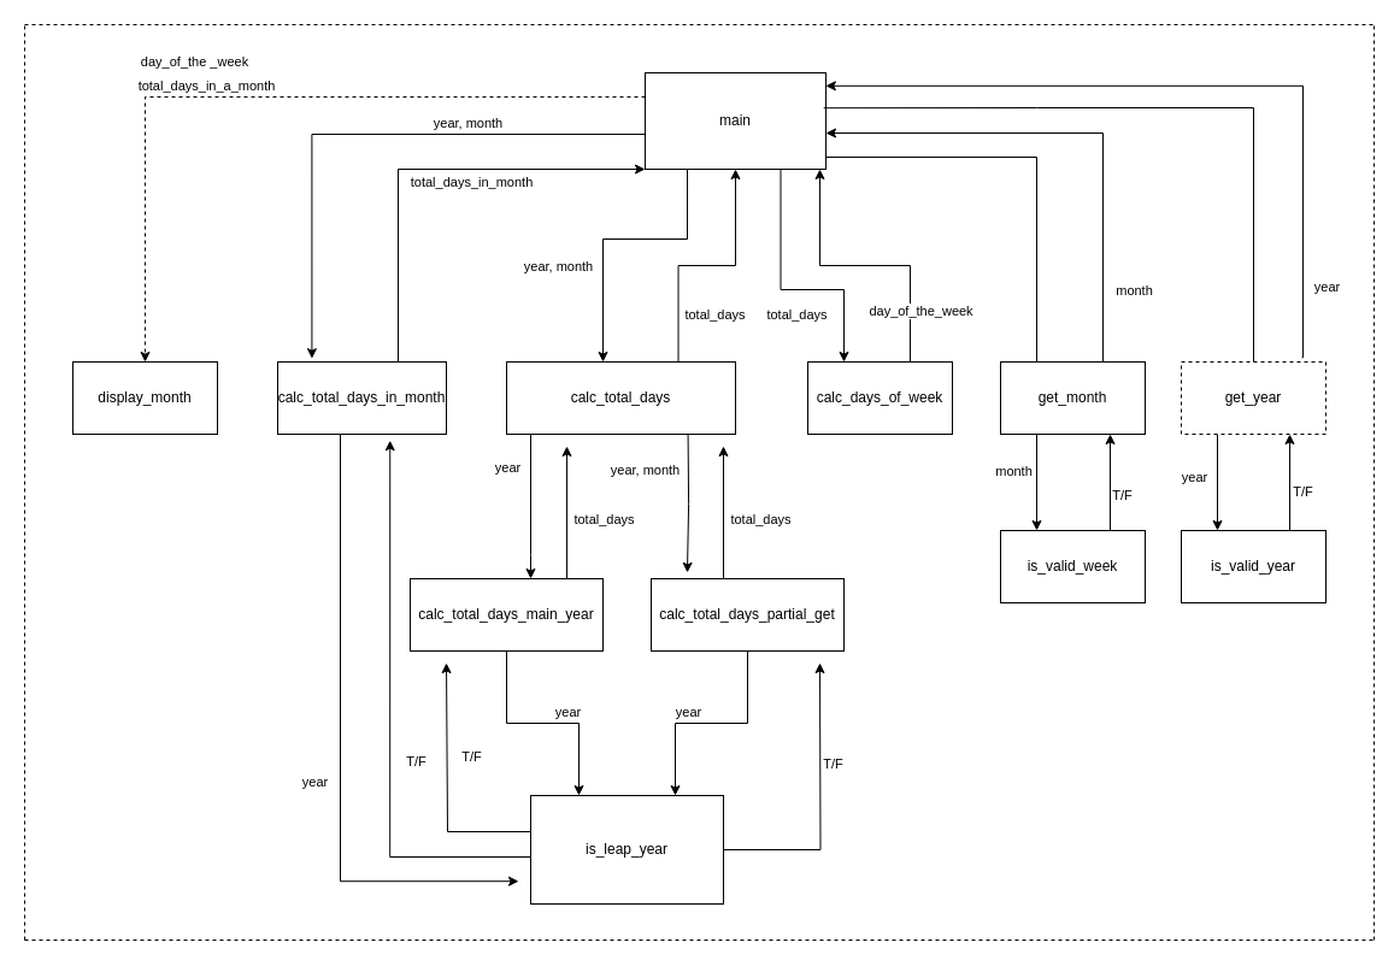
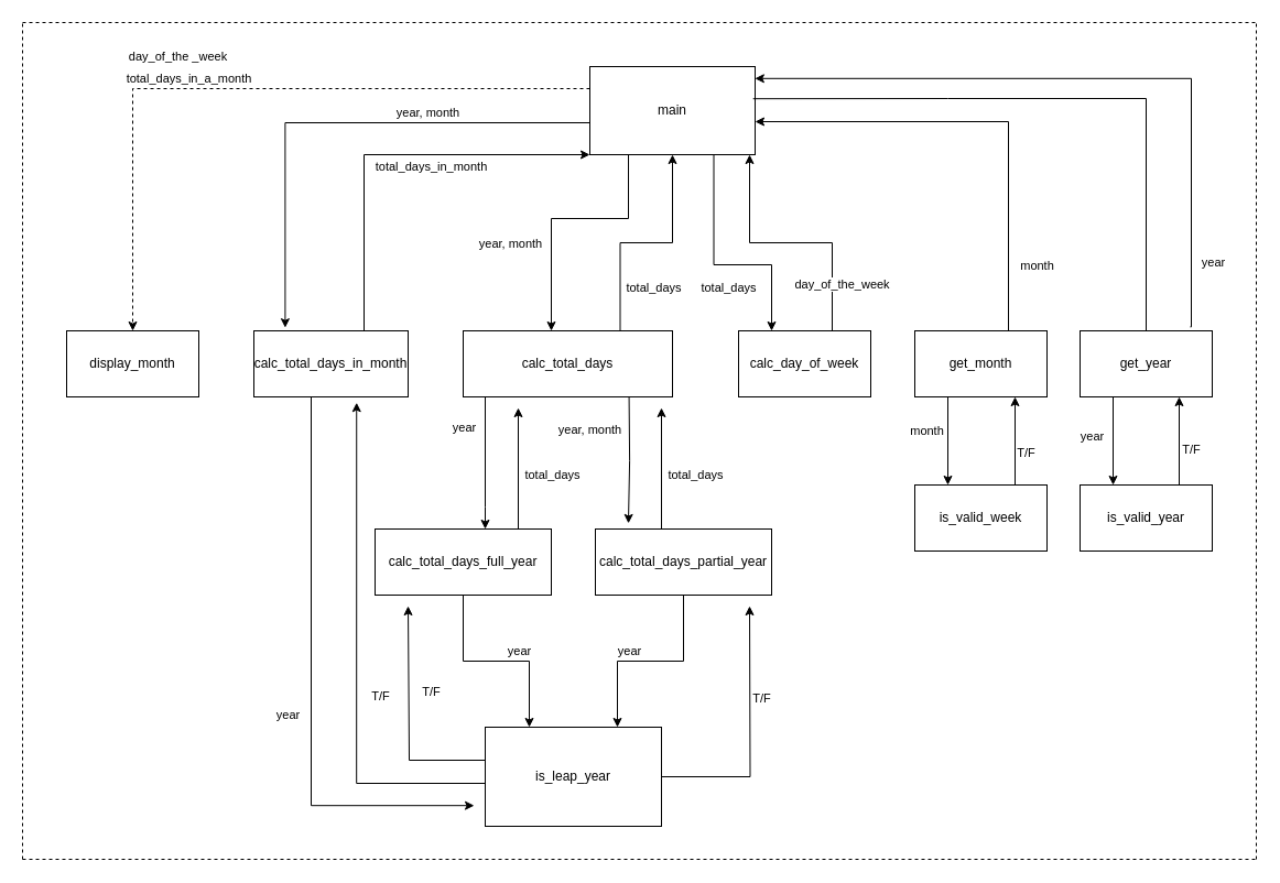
  <mxCell id="0" />
  <mxCell id="1" parent="0" />
  <mxCell id="2" value="" style="edgeStyle=orthogonalEdgeStyle;rounded=0;orthogonalLoop=1;jettySize=auto;html=1;" edge="1" parent="1" source="8" target="27"><mxGeometry relative="1" as="geometry"><Array as="points"><mxPoint x="440" y="460" /><mxPoint x="440" y="460" /></Array></mxGeometry></mxCell>
  <mxCell id="3" value="year" style="edgeLabel;html=1;align=center;verticalAlign=middle;resizable=0;points=[];" vertex="1" connectable="0" parent="2"><mxGeometry x="-0.55" y="2" relative="1" as="geometry"><mxPoint x="-22" as="offset" /></mxGeometry></mxCell>
  <mxCell id="4" style="edgeStyle=orthogonalEdgeStyle;rounded=0;orthogonalLoop=1;jettySize=auto;html=1;exitX=0.75;exitY=0;exitDx=0;exitDy=0;entryX=0.5;entryY=1;entryDx=0;entryDy=0;" edge="1" parent="1" source="8" target="18"><mxGeometry relative="1" as="geometry" /></mxCell>
  <mxCell id="5" value="total_days" style="edgeLabel;html=1;align=center;verticalAlign=middle;resizable=0;points=[];" vertex="1" connectable="0" parent="4"><mxGeometry x="-0.696" y="-1" relative="1" as="geometry"><mxPoint x="29" y="-8" as="offset" /></mxGeometry></mxCell>
  <mxCell id="6" style="edgeStyle=orthogonalEdgeStyle;rounded=0;orthogonalLoop=1;jettySize=auto;html=1;exitX=0.75;exitY=1;exitDx=0;exitDy=0;entryX=0.137;entryY=-0.085;entryDx=0;entryDy=0;entryPerimeter=0;" edge="1" parent="1"><mxGeometry relative="1" as="geometry"><mxPoint x="570.58" y="360" as="sourcePoint" /><mxPoint x="570" y="474.9" as="targetPoint" /></mxGeometry></mxCell>
  <mxCell id="7" value="year, month" style="edgeLabel;html=1;align=center;verticalAlign=middle;resizable=0;points=[];" vertex="1" connectable="0" parent="6"><mxGeometry x="-0.22" y="2" relative="1" as="geometry"><mxPoint x="-38" y="-15" as="offset" /></mxGeometry></mxCell>
  <mxCell id="8" value="calc_total_days" style="rounded=0;whiteSpace=wrap;html=1;" vertex="1" parent="1"><mxGeometry x="420" y="300" width="190" height="60" as="geometry" /></mxCell>
  <mxCell id="9" value="" style="edgeStyle=orthogonalEdgeStyle;rounded=0;orthogonalLoop=1;jettySize=auto;html=1;exitX=0.193;exitY=1.025;exitDx=0;exitDy=0;exitPerimeter=0;" edge="1" parent="1"><mxGeometry relative="1" as="geometry"><mxPoint x="570.02" y="140" as="sourcePoint" /><mxPoint x="500" y="300" as="targetPoint" /><Array as="points"><mxPoint x="570" y="198" /><mxPoint x="500" y="198" /><mxPoint x="500" y="298" /></Array></mxGeometry></mxCell>
  <mxCell id="10" value="year, month" style="edgeLabel;html=1;align=center;verticalAlign=middle;resizable=0;points=[];" vertex="1" connectable="0" parent="9"><mxGeometry x="0.069" y="3" relative="1" as="geometry"><mxPoint x="-43" y="19" as="offset" /></mxGeometry></mxCell>
  <mxCell id="11" value="" style="edgeStyle=orthogonalEdgeStyle;rounded=0;orthogonalLoop=1;jettySize=auto;html=1;dashed=1;" edge="1" parent="1" source="18" target="22"><mxGeometry relative="1" as="geometry"><Array as="points"><mxPoint x="120" y="80" /></Array></mxGeometry></mxCell>
  <mxCell id="12" value="total_days_in_a_month" style="edgeLabel;html=1;align=center;verticalAlign=middle;resizable=0;points=[];" vertex="1" connectable="0" parent="11"><mxGeometry x="0.048" y="3" relative="1" as="geometry"><mxPoint x="-32" y="-13" as="offset" /></mxGeometry></mxCell>
  <mxCell id="13" value="day_of_the _week" style="edgeLabel;html=1;align=center;verticalAlign=middle;resizable=0;points=[];" vertex="1" connectable="0" parent="11"><mxGeometry x="0.048" y="3" relative="1" as="geometry"><mxPoint x="-42" y="-33" as="offset" /></mxGeometry></mxCell>
  <mxCell id="14" value="" style="edgeStyle=orthogonalEdgeStyle;rounded=0;orthogonalLoop=1;jettySize=auto;html=1;entryX=0.203;entryY=-0.047;entryDx=0;entryDy=0;entryPerimeter=0;" edge="1" parent="1" target="56"><mxGeometry relative="1" as="geometry"><mxPoint x="535" y="110" as="sourcePoint" /><mxPoint y="230" as="targetPoint" x="260" /><Array as="points"><mxPoint x="535" y="111" /><mxPoint x="258" y="111" /></Array></mxGeometry></mxCell>
  <mxCell id="15" value="year, month" style="edgeLabel;html=1;align=center;verticalAlign=middle;resizable=0;points=[];" vertex="1" connectable="0" parent="14"><mxGeometry x="-0.358" y="-1" relative="1" as="geometry"><mxPoint y="-9" as="offset" /></mxGeometry></mxCell>
  <mxCell id="16" style="edgeStyle=orthogonalEdgeStyle;rounded=0;orthogonalLoop=1;jettySize=auto;html=1;exitX=0.75;exitY=1;exitDx=0;exitDy=0;entryX=0.25;entryY=0;entryDx=0;entryDy=0;" edge="1" parent="1" source="18" target="21"><mxGeometry relative="1" as="geometry"><Array as="points"><mxPoint x="648" y="240" /><mxPoint x="700" y="240" /></Array></mxGeometry></mxCell>
  <mxCell id="17" value="total_days" style="edgeLabel;html=1;align=center;verticalAlign=middle;resizable=0;points=[];" vertex="1" connectable="0" parent="16"><mxGeometry x="-0.033" y="1" relative="1" as="geometry"><mxPoint x="10" y="21" as="offset" /></mxGeometry></mxCell>
  <mxCell id="18" value="main" style="rounded=0;whiteSpace=wrap;html=1;" vertex="1" parent="1"><mxGeometry x="535" y="60" width="150" height="80" as="geometry" /></mxCell>
  <mxCell id="19" style="edgeStyle=orthogonalEdgeStyle;rounded=0;orthogonalLoop=1;jettySize=auto;html=1;exitX=0.75;exitY=0;exitDx=0;exitDy=0;entryX=1;entryY=1;entryDx=0;entryDy=0;" edge="1" parent="1"><mxGeometry relative="1" as="geometry"><mxPoint x="755" y="300" as="sourcePoint" /><mxPoint x="680" y="140" as="targetPoint" /><Array as="points"><mxPoint x="755" y="220" /><mxPoint x="680" y="220" /></Array></mxGeometry></mxCell>
  <mxCell id="20" value="day_of_the_week" style="edgeLabel;html=1;align=center;verticalAlign=middle;resizable=0;points=[];" vertex="1" connectable="0" parent="19"><mxGeometry x="0.018" y="-2" relative="1" as="geometry"><mxPoint x="48" y="39" as="offset" /></mxGeometry></mxCell>
- <mxCell id="21" value="calc_days_of_week" style="rounded=0;whiteSpace=wrap;html=1;" vertex="1" parent="1"><mxGeometry x="670" y="300" width="120" height="60" as="geometry" /></mxCell>
+ <mxCell id="21" value="calc_day_of_week" style="rounded=0;whiteSpace=wrap;html=1;" vertex="1" parent="1"><mxGeometry x="670" y="300" width="120" height="60" as="geometry" /></mxCell>
  <mxCell id="22" value="display_month" style="rounded=0;whiteSpace=wrap;html=1;" vertex="1" parent="1"><mxGeometry x="60" y="300" width="120" height="60" as="geometry" /></mxCell>
  <mxCell id="23" value="" style="edgeStyle=orthogonalEdgeStyle;rounded=0;orthogonalLoop=1;jettySize=auto;html=1;entryX=0.25;entryY=0;entryDx=0;entryDy=0;" edge="1" parent="1" source="27" target="39"><mxGeometry relative="1" as="geometry" /></mxCell>
  <mxCell id="24" value="year" style="edgeLabel;html=1;align=center;verticalAlign=middle;resizable=0;points=[];" vertex="1" connectable="0" parent="23"><mxGeometry x="0.703" y="2" relative="1" as="geometry"><mxPoint x="-12" y="-43" as="offset" /></mxGeometry></mxCell>
  <mxCell id="25" style="edgeStyle=orthogonalEdgeStyle;rounded=0;orthogonalLoop=1;jettySize=auto;html=1;exitX=0.75;exitY=0;exitDx=0;exitDy=0;" edge="1" parent="1"><mxGeometry relative="1" as="geometry"><mxPoint x="470" y="370" as="targetPoint" /><mxPoint x="470" y="480" as="sourcePoint" /></mxGeometry></mxCell>
  <mxCell id="26" value="total_days" style="edgeLabel;html=1;align=center;verticalAlign=middle;resizable=0;points=[];" vertex="1" connectable="0" parent="25"><mxGeometry x="-0.164" y="-1" relative="1" as="geometry"><mxPoint x="29" y="-4" as="offset" /></mxGeometry></mxCell>
- <mxCell id="27" value="calc_total_days_main_year" style="rounded=0;whiteSpace=wrap;html=1;" vertex="1" parent="1"><mxGeometry x="340" y="480" width="160" height="60" as="geometry" /></mxCell>
+ <mxCell id="27" value="calc_total_days_full_year" style="rounded=0;whiteSpace=wrap;html=1;" vertex="1" parent="1"><mxGeometry x="340" y="480" width="160" height="60" as="geometry" /></mxCell>
  <mxCell id="28" style="edgeStyle=orthogonalEdgeStyle;rounded=0;orthogonalLoop=1;jettySize=auto;html=1;entryX=0.75;entryY=0;entryDx=0;entryDy=0;" edge="1" parent="1" source="32" target="39"><mxGeometry relative="1" as="geometry" /></mxCell>
  <mxCell id="29" value="year" style="edgeLabel;html=1;align=center;verticalAlign=middle;resizable=0;points=[];" vertex="1" connectable="0" parent="28"><mxGeometry x="0.015" y="-1" relative="1" as="geometry"><mxPoint x="-19" y="-9" as="offset" /></mxGeometry></mxCell>
  <mxCell id="30" style="edgeStyle=orthogonalEdgeStyle;rounded=0;orthogonalLoop=1;jettySize=auto;html=1;exitX=0.5;exitY=0;exitDx=0;exitDy=0;" edge="1" parent="1"><mxGeometry relative="1" as="geometry"><mxPoint x="600" y="370" as="targetPoint" /><mxPoint x="600" y="480" as="sourcePoint" /></mxGeometry></mxCell>
  <mxCell id="31" value="total_days" style="edgeLabel;html=1;align=center;verticalAlign=middle;resizable=0;points=[];" vertex="1" connectable="0" parent="30"><mxGeometry x="0.018" y="-4" relative="1" as="geometry"><mxPoint x="26" y="6" as="offset" /></mxGeometry></mxCell>
- <mxCell id="32" value="calc_total_days_partial_get" style="rounded=0;whiteSpace=wrap;html=1;" vertex="1" parent="1"><mxGeometry x="540" y="480" width="160" height="60" as="geometry" /></mxCell>
+ <mxCell id="32" value="calc_total_days_partial_year" style="rounded=0;whiteSpace=wrap;html=1;" vertex="1" parent="1"><mxGeometry x="540" y="480" width="160" height="60" as="geometry" /></mxCell>
  <mxCell id="33" style="edgeStyle=orthogonalEdgeStyle;rounded=0;orthogonalLoop=1;jettySize=auto;html=1;" edge="1" parent="1" source="39"><mxGeometry relative="1" as="geometry"><mxPoint x="680" y="550" as="targetPoint" /></mxGeometry></mxCell>
  <mxCell id="34" value="T/F" style="edgeLabel;html=1;align=center;verticalAlign=middle;resizable=0;points=[];" vertex="1" connectable="0" parent="33"><mxGeometry x="0.23" y="-2" relative="1" as="geometry"><mxPoint x="8" y="-7" as="offset" /></mxGeometry></mxCell>
  <mxCell id="35" style="edgeStyle=orthogonalEdgeStyle;rounded=0;orthogonalLoop=1;jettySize=auto;html=1;" edge="1" parent="1" source="39"><mxGeometry relative="1" as="geometry"><mxPoint x="370" y="550" as="targetPoint" /><Array as="points"><mxPoint x="371" y="690" /></Array></mxGeometry></mxCell>
  <mxCell id="36" value="T/F" style="edgeLabel;html=1;align=center;verticalAlign=middle;resizable=0;points=[];" vertex="1" connectable="0" parent="35"><mxGeometry x="0.259" y="1" relative="1" as="geometry"><mxPoint x="21" as="offset" /></mxGeometry></mxCell>
  <mxCell id="37" style="edgeStyle=orthogonalEdgeStyle;rounded=0;orthogonalLoop=1;jettySize=auto;html=1;entryX=0.666;entryY=1.087;entryDx=0;entryDy=0;entryPerimeter=0;" edge="1" parent="1" target="56"><mxGeometry relative="1" as="geometry"><mxPoint x="320" y="360" as="targetPoint" /><mxPoint x="440" y="710" as="sourcePoint" /><Array as="points"><mxPoint x="440" y="711" /><mxPoint x="323" y="711" /></Array></mxGeometry></mxCell>
  <mxCell id="38" value="T/F" style="edgeLabel;html=1;align=center;verticalAlign=middle;resizable=0;points=[];" vertex="1" connectable="0" parent="37"><mxGeometry x="-0.648" relative="1" as="geometry"><mxPoint x="-15" y="-80" as="offset" /></mxGeometry></mxCell>
  <mxCell id="39" value="is_leap_year" style="rounded=0;whiteSpace=wrap;html=1;" vertex="1" parent="1"><mxGeometry x="440" y="660" width="160" height="90" as="geometry" /></mxCell>
  <mxCell id="40" style="edgeStyle=orthogonalEdgeStyle;rounded=0;orthogonalLoop=1;jettySize=auto;html=1;" edge="1" parent="1"><mxGeometry relative="1" as="geometry"><mxPoint x="915" y="310" as="sourcePoint" /><mxPoint x="685" y="110" as="targetPoint" /><Array as="points"><mxPoint x="915" y="110" /></Array></mxGeometry></mxCell>
  <mxCell id="41" value="month" style="edgeLabel;html=1;align=center;verticalAlign=middle;resizable=0;points=[];" vertex="1" connectable="0" parent="40"><mxGeometry x="-0.652" relative="1" as="geometry"><mxPoint x="25" y="5" as="offset" /></mxGeometry></mxCell>
  <mxCell id="42" style="edgeStyle=orthogonalEdgeStyle;rounded=0;orthogonalLoop=1;jettySize=auto;html=1;exitX=0.25;exitY=1;exitDx=0;exitDy=0;entryX=0.25;entryY=0;entryDx=0;entryDy=0;" edge="1" parent="1" source="44" target="59"><mxGeometry relative="1" as="geometry" /></mxCell>
  <mxCell id="43" value="month" style="edgeLabel;html=1;align=center;verticalAlign=middle;resizable=0;points=[];" vertex="1" connectable="0" parent="42"><mxGeometry x="-0.055" y="1" relative="1" as="geometry"><mxPoint x="-21" y="-8" as="offset" /></mxGeometry></mxCell>
  <mxCell id="44" value="get_month" style="rounded=0;whiteSpace=wrap;html=1;" vertex="1" parent="1"><mxGeometry x="830" y="300" width="120" height="60" as="geometry" /></mxCell>
  <mxCell id="45" style="edgeStyle=orthogonalEdgeStyle;rounded=0;orthogonalLoop=1;jettySize=auto;html=1;exitX=0.833;exitY=-0.06;exitDx=0;exitDy=0;exitPerimeter=0;entryX=0.999;entryY=0.135;entryDx=0;entryDy=0;entryPerimeter=0;" edge="1" parent="1" source="49" target="18"><mxGeometry relative="1" as="geometry"><mxPoint x="1081" y="260" as="sourcePoint" /><mxPoint x="710" y="70" as="targetPoint" /><Array as="points"><mxPoint x="1081" y="296" /><mxPoint x="1081" y="71" /></Array></mxGeometry></mxCell>
  <mxCell id="46" value="year" style="edgeLabel;html=1;align=center;verticalAlign=middle;resizable=0;points=[];" vertex="1" connectable="0" parent="45"><mxGeometry x="-0.807" y="3" relative="1" as="geometry"><mxPoint x="22" as="offset" /></mxGeometry></mxCell>
  <mxCell id="47" style="edgeStyle=orthogonalEdgeStyle;rounded=0;orthogonalLoop=1;jettySize=auto;html=1;exitX=0.25;exitY=1;exitDx=0;exitDy=0;entryX=0.25;entryY=0;entryDx=0;entryDy=0;" edge="1" parent="1" source="49" target="62"><mxGeometry relative="1" as="geometry" /></mxCell>
  <mxCell id="48" value="year" style="edgeLabel;html=1;align=center;verticalAlign=middle;resizable=0;points=[];" vertex="1" connectable="0" parent="47"><mxGeometry x="-0.13" relative="1" as="geometry"><mxPoint x="-20" as="offset" /></mxGeometry></mxCell>
- <mxCell id="49" value="get_year" style="rounded=0;whiteSpace=wrap;html=1;dashed=1;" vertex="1" parent="1"><mxGeometry x="980" y="300" width="120" height="60" as="geometry" /></mxCell>
+ <mxCell id="49" value="get_year" style="rounded=0;whiteSpace=wrap;html=1;" vertex="1" parent="1"><mxGeometry x="980" y="300" width="120" height="60" as="geometry" /></mxCell>
  <mxCell id="50" value="" style="endArrow=none;html=1;rounded=0;entryX=0.988;entryY=0.365;entryDx=0;entryDy=0;entryPerimeter=0;" edge="1" parent="1" source="49" target="18"><mxGeometry width="50" height="50" relative="1" as="geometry"><mxPoint x="980" y="195" as="sourcePoint" /><mxPoint x="1030" y="145" as="targetPoint" /><Array as="points"><mxPoint x="1040" y="89" /><mxPoint x="860" y="89" /></Array></mxGeometry></mxCell>
- <mxCell id="51" value="" style="endArrow=none;html=1;rounded=0;exitX=0.25;exitY=0;exitDx=0;exitDy=0;entryX=1;entryY=0.875;entryDx=0;entryDy=0;entryPerimeter=0;" edge="1" parent="1" source="44" target="18"><mxGeometry width="50" height="50" relative="1" as="geometry"><mxPoint x="830" y="250" as="sourcePoint" /><mxPoint x="700" y="180" as="targetPoint" /><Array as="points"><mxPoint x="860" y="130" /></Array></mxGeometry></mxCell>
  <mxCell id="52" value="" style="edgeStyle=orthogonalEdgeStyle;rounded=0;orthogonalLoop=1;jettySize=auto;html=1;" edge="1" parent="1" source="56"><mxGeometry relative="1" as="geometry"><mxPoint x="282.36" y="370" as="sourcePoint" /><mxPoint x="430" y="731.2" as="targetPoint" /><Array as="points"><mxPoint x="282" y="731" /></Array></mxGeometry></mxCell>
  <mxCell id="53" value="year" style="edgeLabel;html=1;align=center;verticalAlign=middle;resizable=0;points=[];" vertex="1" connectable="0" parent="52"><mxGeometry x="-0.314" y="2" relative="1" as="geometry"><mxPoint x="-24" y="110" as="offset" /></mxGeometry></mxCell>
  <mxCell id="54" style="edgeStyle=orthogonalEdgeStyle;rounded=0;orthogonalLoop=1;jettySize=auto;html=1;entryX=0;entryY=1;entryDx=0;entryDy=0;" edge="1" parent="1" source="56" target="18"><mxGeometry relative="1" as="geometry"><Array as="points"><mxPoint x="330" y="140" /></Array></mxGeometry></mxCell>
  <mxCell id="55" value="total_days_in_month" style="edgeLabel;html=1;align=center;verticalAlign=middle;resizable=0;points=[];" vertex="1" connectable="0" parent="54"><mxGeometry x="0.101" relative="1" as="geometry"><mxPoint x="19" y="10" as="offset" /></mxGeometry></mxCell>
  <mxCell id="56" value="calc_total_days_in_month" style="rounded=0;whiteSpace=wrap;html=1;" vertex="1" parent="1"><mxGeometry x="230" y="300" width="140" height="60" as="geometry" /></mxCell>
  <mxCell id="57" style="edgeStyle=orthogonalEdgeStyle;rounded=0;orthogonalLoop=1;jettySize=auto;html=1;exitX=0.75;exitY=0;exitDx=0;exitDy=0;entryX=0.75;entryY=1;entryDx=0;entryDy=0;" edge="1" parent="1"><mxGeometry relative="1" as="geometry"><mxPoint x="921" y="440" as="sourcePoint" /><mxPoint x="921" y="360" as="targetPoint" /></mxGeometry></mxCell>
  <mxCell id="58" value="T/F" style="edgeLabel;html=1;align=center;verticalAlign=middle;resizable=0;points=[];" vertex="1" connectable="0" parent="57"><mxGeometry x="0.08" y="-1" relative="1" as="geometry"><mxPoint x="8" y="13" as="offset" /></mxGeometry></mxCell>
  <mxCell id="59" value="is_valid_week" style="rounded=0;whiteSpace=wrap;html=1;" vertex="1" parent="1"><mxGeometry x="830" y="440" width="120" height="60" as="geometry" /></mxCell>
  <mxCell id="60" style="edgeStyle=orthogonalEdgeStyle;rounded=0;orthogonalLoop=1;jettySize=auto;html=1;exitX=0.75;exitY=0;exitDx=0;exitDy=0;entryX=0.75;entryY=1;entryDx=0;entryDy=0;" edge="1" parent="1" source="62" target="49"><mxGeometry relative="1" as="geometry" /></mxCell>
  <mxCell id="61" value="T/F" style="edgeLabel;html=1;align=center;verticalAlign=middle;resizable=0;points=[];" vertex="1" connectable="0" parent="60"><mxGeometry x="-0.17" y="-1" relative="1" as="geometry"><mxPoint x="9" as="offset" /></mxGeometry></mxCell>
  <mxCell id="62" value="is_valid_year" style="rounded=0;whiteSpace=wrap;html=1;" vertex="1" parent="1"><mxGeometry x="980" y="440" width="120" height="60" as="geometry" /></mxCell>
  <mxCell id="63" value="" style="endArrow=none;dashed=1;html=1;rounded=0;" edge="1" parent="1"><mxGeometry width="50" height="50" relative="1" as="geometry"><mxPoint x="20" y="780" as="sourcePoint" /><mxPoint x="20" y="20" as="targetPoint" /></mxGeometry></mxCell>
  <mxCell id="64" value="" style="endArrow=none;dashed=1;html=1;rounded=0;" edge="1" parent="1"><mxGeometry width="50" height="50" relative="1" as="geometry"><mxPoint x="20" y="20" as="sourcePoint" /><mxPoint x="1140" y="20" as="targetPoint" /></mxGeometry></mxCell>
  <mxCell id="65" value="" style="endArrow=none;dashed=1;html=1;rounded=0;" edge="1" parent="1"><mxGeometry width="50" height="50" relative="1" as="geometry"><mxPoint x="1140" y="780" as="sourcePoint" /><mxPoint x="1140" y="20" as="targetPoint" /></mxGeometry></mxCell>
  <mxCell id="66" value="" style="endArrow=none;dashed=1;html=1;rounded=0;" edge="1" parent="1"><mxGeometry width="50" height="50" relative="1" as="geometry"><mxPoint x="20" y="780" as="sourcePoint" /><mxPoint x="1140" y="780" as="targetPoint" /></mxGeometry></mxCell>
